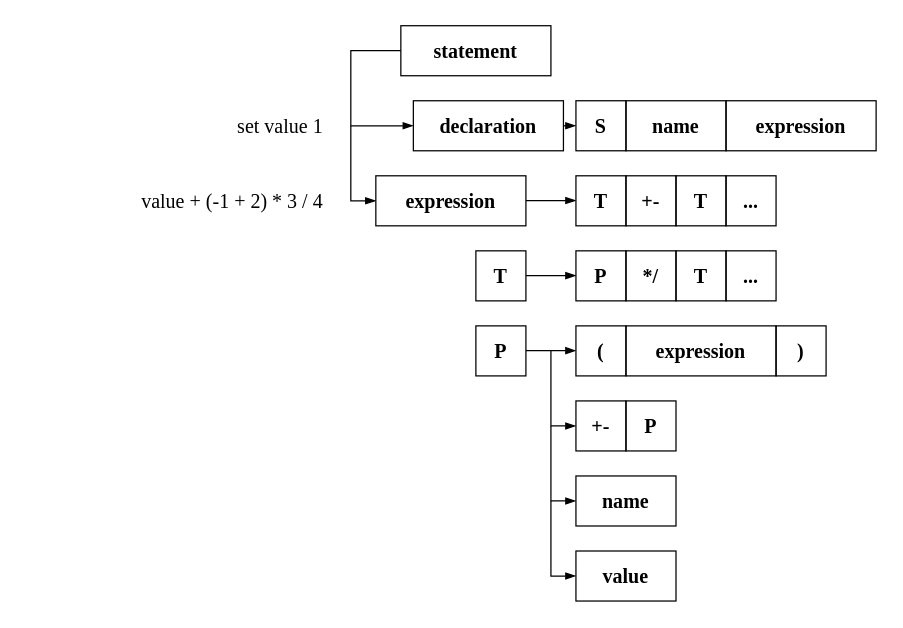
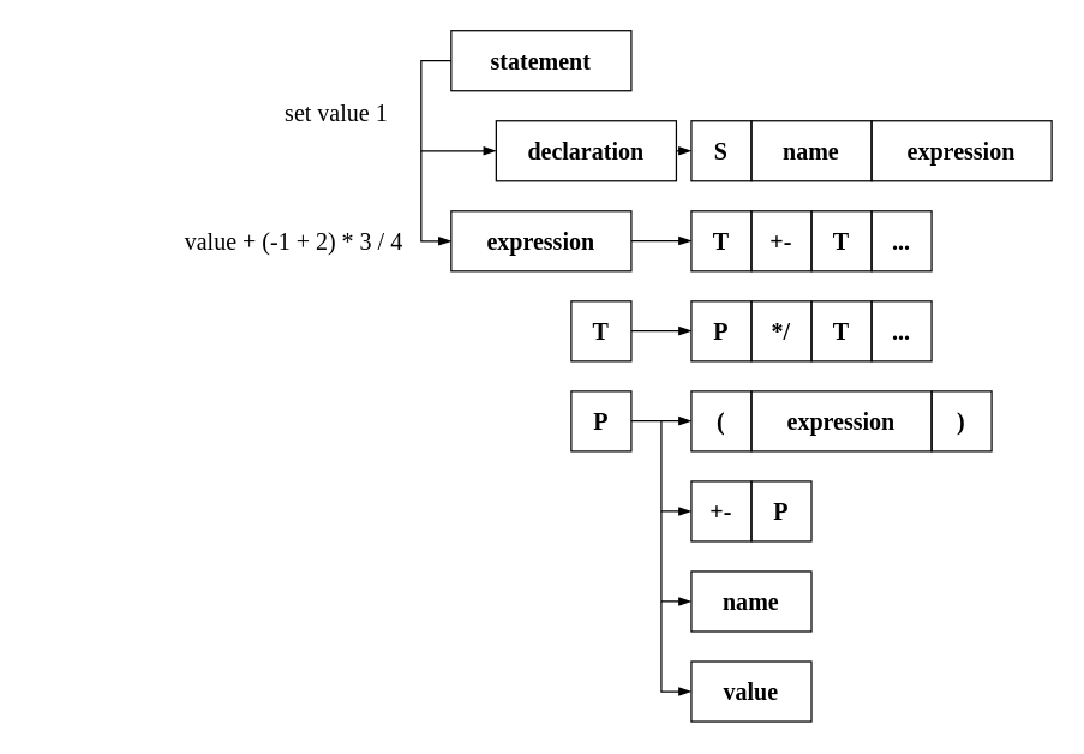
  <mxCell id="0" />
  <mxCell id="1" parent="0" />
- <mxCell id="2" value="&lt;font size=&quot;1&quot; face=&quot;Verdana&quot;&gt;&lt;b style=&quot;font-size: 16px;&quot;&gt;statement&lt;/b&gt;&lt;/font&gt;" style="text;html=1;align=center;verticalAlign=middle;whiteSpace=wrap;rounded=0;strokeColor=default;" vertex="1" parent="1"><mxGeometry x="320" y="20" width="120" height="40" as="geometry" /></mxCell>
+ <mxCell id="2" value="&lt;font size=&quot;1&quot; face=&quot;Verdana&quot;&gt;&lt;b style=&quot;font-size: 16px;&quot;&gt;statement&lt;/b&gt;&lt;/font&gt;" style="text;html=1;align=center;verticalAlign=middle;whiteSpace=wrap;rounded=0;strokeColor=default;" vertex="1" parent="1"><mxGeometry x="300" y="20" width="120" height="40" as="geometry" /></mxCell>
  <mxCell id="3" value="&lt;font size=&quot;1&quot; face=&quot;Verdana&quot;&gt;&lt;b style=&quot;font-size: 16px;&quot;&gt;declaration&lt;/b&gt;&lt;/font&gt;" style="text;html=1;align=center;verticalAlign=middle;whiteSpace=wrap;rounded=0;strokeColor=default;" vertex="1" parent="1"><mxGeometry x="330" y="80" width="120" height="40" as="geometry" /></mxCell>
  <mxCell id="4" value="&lt;font size=&quot;1&quot; face=&quot;Verdana&quot;&gt;&lt;b style=&quot;font-size: 16px;&quot;&gt;expression&lt;/b&gt;&lt;/font&gt;" style="text;html=1;align=center;verticalAlign=middle;whiteSpace=wrap;rounded=0;strokeColor=default;" vertex="1" parent="1"><mxGeometry x="300" y="140" width="120" height="40" as="geometry" /></mxCell>
  <mxCell id="5" value="&lt;font size=&quot;1&quot; face=&quot;Verdana&quot;&gt;&lt;b style=&quot;font-size: 16px;&quot;&gt;S&lt;/b&gt;&lt;/font&gt;" style="text;html=1;align=center;verticalAlign=middle;whiteSpace=wrap;rounded=0;strokeColor=default;" vertex="1" parent="1"><mxGeometry x="460" y="80" width="40" height="40" as="geometry" /></mxCell>
  <mxCell id="6" value="&lt;font size=&quot;1&quot; face=&quot;Verdana&quot;&gt;&lt;b style=&quot;font-size: 16px;&quot;&gt;name&lt;/b&gt;&lt;/font&gt;" style="text;html=1;align=center;verticalAlign=middle;whiteSpace=wrap;rounded=0;strokeColor=default;" vertex="1" parent="1"><mxGeometry x="500" y="80" width="80" height="40" as="geometry" /></mxCell>
  <mxCell id="7" value="&lt;font size=&quot;1&quot; face=&quot;Verdana&quot;&gt;&lt;b style=&quot;font-size: 16px;&quot;&gt;expression&lt;/b&gt;&lt;/font&gt;" style="text;html=1;align=center;verticalAlign=middle;whiteSpace=wrap;rounded=0;strokeColor=default;" vertex="1" parent="1"><mxGeometry x="580" y="80" width="120" height="40" as="geometry" /></mxCell>
  <mxCell id="8" value="&lt;font size=&quot;1&quot; face=&quot;Verdana&quot;&gt;&lt;b style=&quot;font-size: 16px;&quot;&gt;T&lt;/b&gt;&lt;/font&gt;" style="text;html=1;align=center;verticalAlign=middle;whiteSpace=wrap;rounded=0;strokeColor=default;" vertex="1" parent="1"><mxGeometry x="460" y="140" width="40" height="40" as="geometry" /></mxCell>
  <mxCell id="9" value="&lt;font size=&quot;1&quot; face=&quot;Verdana&quot;&gt;&lt;b style=&quot;font-size: 16px;&quot;&gt;T&lt;/b&gt;&lt;/font&gt;" style="text;html=1;align=center;verticalAlign=middle;whiteSpace=wrap;rounded=0;strokeColor=default;" vertex="1" parent="1"><mxGeometry x="540" y="140" width="40" height="40" as="geometry" /></mxCell>
  <mxCell id="10" value="&lt;font face=&quot;Verdana&quot;&gt;&lt;span style=&quot;font-size: 16px;&quot;&gt;&lt;b&gt;+-&lt;/b&gt;&lt;/span&gt;&lt;/font&gt;" style="text;html=1;align=center;verticalAlign=middle;whiteSpace=wrap;rounded=0;strokeColor=default;" vertex="1" parent="1"><mxGeometry x="500" y="140" width="40" height="40" as="geometry" /></mxCell>
  <mxCell id="11" value="&lt;font face=&quot;Verdana&quot;&gt;&lt;span style=&quot;font-size: 16px;&quot;&gt;&lt;b&gt;...&lt;/b&gt;&lt;/span&gt;&lt;/font&gt;" style="text;html=1;align=center;verticalAlign=middle;whiteSpace=wrap;rounded=0;strokeColor=default;" vertex="1" parent="1"><mxGeometry x="580" y="140" width="40" height="40" as="geometry" /></mxCell>
  <mxCell id="12" value="&lt;font size=&quot;1&quot; face=&quot;Verdana&quot;&gt;&lt;b style=&quot;font-size: 16px;&quot;&gt;T&lt;/b&gt;&lt;/font&gt;" style="text;html=1;align=center;verticalAlign=middle;whiteSpace=wrap;rounded=0;strokeColor=default;" vertex="1" parent="1"><mxGeometry x="540" y="200" width="40" height="40" as="geometry" /></mxCell>
  <mxCell id="13" value="&lt;font face=&quot;Verdana&quot;&gt;&lt;span style=&quot;font-size: 16px;&quot;&gt;&lt;b&gt;P&lt;/b&gt;&lt;/span&gt;&lt;/font&gt;" style="text;html=1;align=center;verticalAlign=middle;whiteSpace=wrap;rounded=0;strokeColor=default;" vertex="1" parent="1"><mxGeometry x="460" y="200" width="40" height="40" as="geometry" /></mxCell>
  <mxCell id="14" value="&lt;font face=&quot;Verdana&quot;&gt;&lt;span style=&quot;font-size: 16px;&quot;&gt;&lt;b&gt;*/&lt;/b&gt;&lt;/span&gt;&lt;/font&gt;" style="text;html=1;align=center;verticalAlign=middle;whiteSpace=wrap;rounded=0;strokeColor=default;" vertex="1" parent="1"><mxGeometry x="500" y="200" width="40" height="40" as="geometry" /></mxCell>
  <mxCell id="15" value="&lt;font face=&quot;Verdana&quot;&gt;&lt;span style=&quot;font-size: 16px;&quot;&gt;&lt;b&gt;...&lt;/b&gt;&lt;/span&gt;&lt;/font&gt;" style="text;html=1;align=center;verticalAlign=middle;whiteSpace=wrap;rounded=0;strokeColor=default;" vertex="1" parent="1"><mxGeometry x="580" y="200" width="40" height="40" as="geometry" /></mxCell>
  <mxCell id="16" value="&lt;font size=&quot;1&quot; face=&quot;Verdana&quot;&gt;&lt;b style=&quot;font-size: 16px;&quot;&gt;T&lt;/b&gt;&lt;/font&gt;" style="text;html=1;align=center;verticalAlign=middle;whiteSpace=wrap;rounded=0;strokeColor=default;" vertex="1" parent="1"><mxGeometry x="380" y="200" width="40" height="40" as="geometry" /></mxCell>
  <mxCell id="17" value="&lt;font face=&quot;Verdana&quot;&gt;&lt;span style=&quot;font-size: 16px;&quot;&gt;&lt;b&gt;P&lt;/b&gt;&lt;/span&gt;&lt;/font&gt;" style="text;html=1;align=center;verticalAlign=middle;whiteSpace=wrap;rounded=0;strokeColor=default;" vertex="1" parent="1"><mxGeometry x="380" y="260" width="40" height="40" as="geometry" /></mxCell>
  <mxCell id="18" value="&lt;font face=&quot;Verdana&quot;&gt;&lt;span style=&quot;font-size: 16px;&quot;&gt;&lt;b&gt;(&lt;/b&gt;&lt;/span&gt;&lt;/font&gt;" style="text;html=1;align=center;verticalAlign=middle;whiteSpace=wrap;rounded=0;strokeColor=default;" vertex="1" parent="1"><mxGeometry x="460" y="260" width="40" height="40" as="geometry" /></mxCell>
  <mxCell id="19" value="&lt;font size=&quot;1&quot; face=&quot;Verdana&quot;&gt;&lt;b style=&quot;font-size: 16px;&quot;&gt;expression&lt;/b&gt;&lt;/font&gt;" style="text;html=1;align=center;verticalAlign=middle;whiteSpace=wrap;rounded=0;strokeColor=default;" vertex="1" parent="1"><mxGeometry x="500" y="260" width="120" height="40" as="geometry" /></mxCell>
  <mxCell id="20" value="&lt;font face=&quot;Verdana&quot;&gt;&lt;span style=&quot;font-size: 16px;&quot;&gt;&lt;b&gt;)&lt;/b&gt;&lt;/span&gt;&lt;/font&gt;" style="text;html=1;align=center;verticalAlign=middle;whiteSpace=wrap;rounded=0;strokeColor=default;" vertex="1" parent="1"><mxGeometry x="620" y="260" width="40" height="40" as="geometry" /></mxCell>
  <mxCell id="21" value="&lt;font face=&quot;Verdana&quot;&gt;&lt;span style=&quot;font-size: 16px;&quot;&gt;&lt;b&gt;+-&lt;/b&gt;&lt;/span&gt;&lt;/font&gt;" style="text;html=1;align=center;verticalAlign=middle;whiteSpace=wrap;rounded=0;strokeColor=default;" vertex="1" parent="1"><mxGeometry x="460" y="320" width="40" height="40" as="geometry" /></mxCell>
  <mxCell id="22" value="&lt;font face=&quot;Verdana&quot;&gt;&lt;span style=&quot;font-size: 16px;&quot;&gt;&lt;b&gt;P&lt;/b&gt;&lt;/span&gt;&lt;/font&gt;" style="text;html=1;align=center;verticalAlign=middle;whiteSpace=wrap;rounded=0;strokeColor=default;" vertex="1" parent="1"><mxGeometry x="500" y="320" width="40" height="40" as="geometry" /></mxCell>
  <mxCell id="23" value="&lt;font size=&quot;1&quot; face=&quot;Verdana&quot;&gt;&lt;b style=&quot;font-size: 16px;&quot;&gt;name&lt;/b&gt;&lt;/font&gt;" style="text;html=1;align=center;verticalAlign=middle;whiteSpace=wrap;rounded=0;strokeColor=default;" vertex="1" parent="1"><mxGeometry x="460" y="380" width="80" height="40" as="geometry" /></mxCell>
  <mxCell id="24" value="&lt;font size=&quot;1&quot; face=&quot;Verdana&quot;&gt;&lt;b style=&quot;font-size: 16px;&quot;&gt;value&lt;/b&gt;&lt;/font&gt;" style="text;html=1;align=center;verticalAlign=middle;whiteSpace=wrap;rounded=0;strokeColor=default;" vertex="1" parent="1"><mxGeometry x="460" y="440" width="80" height="40" as="geometry" /></mxCell>
  <mxCell id="25" value="" style="endArrow=blockThin;html=1;rounded=0;exitX=0;exitY=0.5;exitDx=0;exitDy=0;entryX=0;entryY=0.5;entryDx=0;entryDy=0;endFill=1;" edge="1" parent="1" source="2" target="3"><mxGeometry width="50" height="50" relative="1" as="geometry"><mxPoint x="200" y="100" as="sourcePoint" /><mxPoint x="250" y="50" as="targetPoint" /><Array as="points"><mxPoint x="280" y="40" /><mxPoint x="280" y="100" /></Array></mxGeometry></mxCell>
  <mxCell id="26" value="" style="endArrow=blockThin;html=1;rounded=0;entryX=0;entryY=0.5;entryDx=0;entryDy=0;endFill=1;" edge="1" parent="1" target="4"><mxGeometry width="50" height="50" relative="1" as="geometry"><mxPoint x="280" y="100" as="sourcePoint" /><mxPoint x="260" y="160" as="targetPoint" /><Array as="points"><mxPoint x="280" y="160" /></Array></mxGeometry></mxCell>
  <mxCell id="27" value="" style="endArrow=blockThin;html=1;rounded=0;exitX=1;exitY=0.5;exitDx=0;exitDy=0;entryX=0;entryY=0.5;entryDx=0;entryDy=0;endFill=1;" edge="1" parent="1" source="3" target="5"><mxGeometry width="50" height="50" relative="1" as="geometry"><mxPoint x="460" y="90" as="sourcePoint" /><mxPoint x="510" y="40" as="targetPoint" /></mxGeometry></mxCell>
  <mxCell id="28" value="" style="endArrow=blockThin;html=1;rounded=0;exitX=1;exitY=0.5;exitDx=0;exitDy=0;entryX=0;entryY=0.5;entryDx=0;entryDy=0;endFill=1;" edge="1" parent="1"><mxGeometry width="50" height="50" relative="1" as="geometry"><mxPoint x="420" y="159.8" as="sourcePoint" /><mxPoint x="460" y="159.8" as="targetPoint" /></mxGeometry></mxCell>
  <mxCell id="29" value="" style="endArrow=blockThin;html=1;rounded=0;exitX=1;exitY=0.5;exitDx=0;exitDy=0;entryX=0;entryY=0.5;entryDx=0;entryDy=0;endFill=1;" edge="1" parent="1"><mxGeometry width="50" height="50" relative="1" as="geometry"><mxPoint x="420" y="219.8" as="sourcePoint" /><mxPoint x="460" y="219.8" as="targetPoint" /></mxGeometry></mxCell>
  <mxCell id="30" value="" style="endArrow=blockThin;html=1;rounded=0;exitX=1;exitY=0.5;exitDx=0;exitDy=0;entryX=0;entryY=0.5;entryDx=0;entryDy=0;endFill=1;" edge="1" parent="1"><mxGeometry width="50" height="50" relative="1" as="geometry"><mxPoint x="420" y="279.8" as="sourcePoint" /><mxPoint x="460" y="279.8" as="targetPoint" /></mxGeometry></mxCell>
  <mxCell id="31" value="" style="endArrow=blockThin;html=1;rounded=0;entryX=0;entryY=0.5;entryDx=0;entryDy=0;endFill=1;" edge="1" parent="1"><mxGeometry width="50" height="50" relative="1" as="geometry"><mxPoint x="440" y="280" as="sourcePoint" /><mxPoint x="460" y="340" as="targetPoint" /><Array as="points"><mxPoint x="440" y="340" /></Array></mxGeometry></mxCell>
  <mxCell id="32" value="" style="endArrow=blockThin;html=1;rounded=0;entryX=0;entryY=0.5;entryDx=0;entryDy=0;endFill=1;" edge="1" parent="1"><mxGeometry width="50" height="50" relative="1" as="geometry"><mxPoint x="440" y="340" as="sourcePoint" /><mxPoint x="460" y="400" as="targetPoint" /><Array as="points"><mxPoint x="440" y="400" /></Array></mxGeometry></mxCell>
  <mxCell id="33" value="" style="endArrow=blockThin;html=1;rounded=0;entryX=0;entryY=0.5;entryDx=0;entryDy=0;endFill=1;" edge="1" parent="1"><mxGeometry width="50" height="50" relative="1" as="geometry"><mxPoint x="440" y="400" as="sourcePoint" /><mxPoint x="460" y="460" as="targetPoint" /><Array as="points"><mxPoint x="440" y="460" /></Array></mxGeometry></mxCell>
- <mxCell id="34" value="&lt;font face=&quot;Lucida Console&quot; style=&quot;font-size: 16px;&quot;&gt;set value 1&lt;/font&gt;" style="text;html=1;align=right;verticalAlign=middle;whiteSpace=wrap;rounded=0;" vertex="1" parent="1"><mxGeometry x="120" y="80" width="140" height="40" as="geometry" /></mxCell>
- <mxCell id="35" value="&lt;font face=&quot;Lucida Console&quot; style=&quot;font-size: 16px;&quot;&gt;value + (-1 + 2) * 3 / 4&lt;/font&gt;" style="text;html=1;align=right;verticalAlign=middle;whiteSpace=wrap;rounded=0;" vertex="1" parent="1"><mxGeometry x="20" y="140" width="240" height="40" as="geometry" /></mxCell>
+ <mxCell id="34" value="&lt;font face=&quot;Lucida Console&quot; style=&quot;font-size: 16px;&quot;&gt;set value 1&lt;/font&gt;" style="text;html=1;align=right;verticalAlign=middle;whiteSpace=wrap;rounded=0;" vertex="1" parent="1"><mxGeometry x="120" y="55" width="140" height="40" as="geometry" /></mxCell>
+ <mxCell id="35" value="&lt;font face=&quot;Lucida Console&quot; style=&quot;font-size: 16px;&quot;&gt;value + (-1 + 2) * 3 / 4&lt;/font&gt;" style="text;html=1;align=right;verticalAlign=middle;whiteSpace=wrap;rounded=0;" vertex="1" parent="1"><mxGeometry x="30" y="140" width="240" height="40" as="geometry" /></mxCell>
